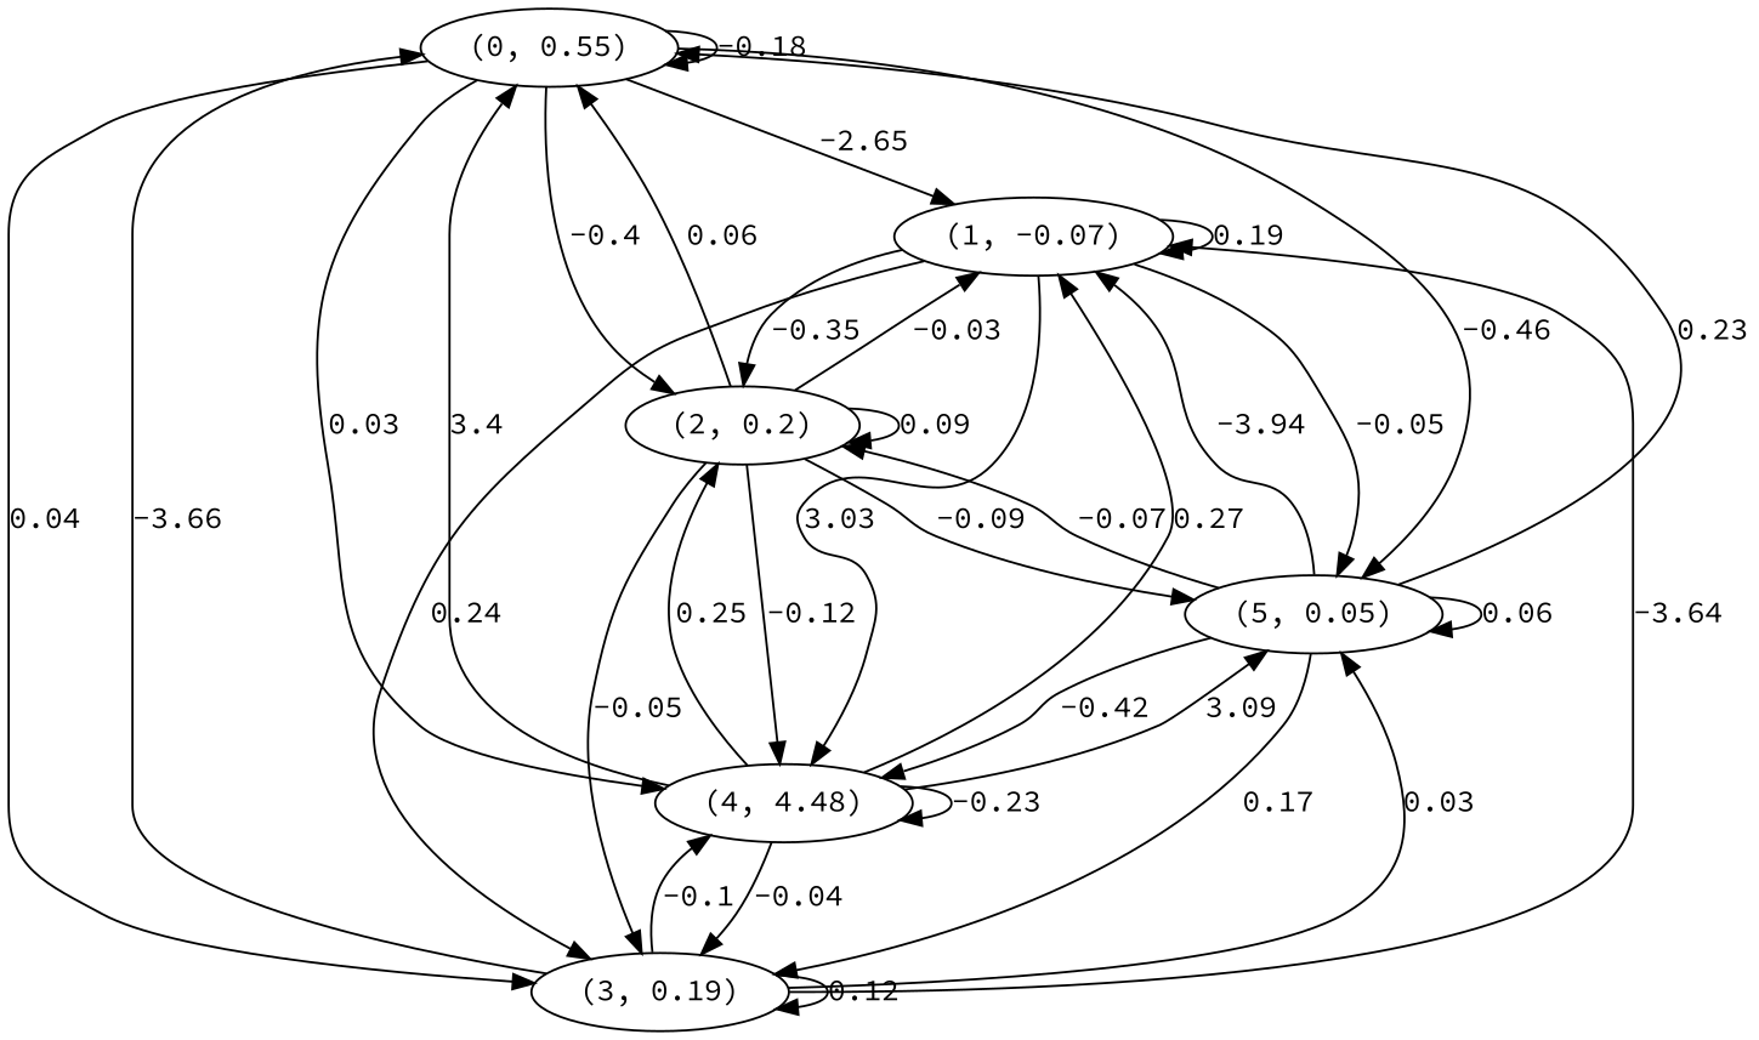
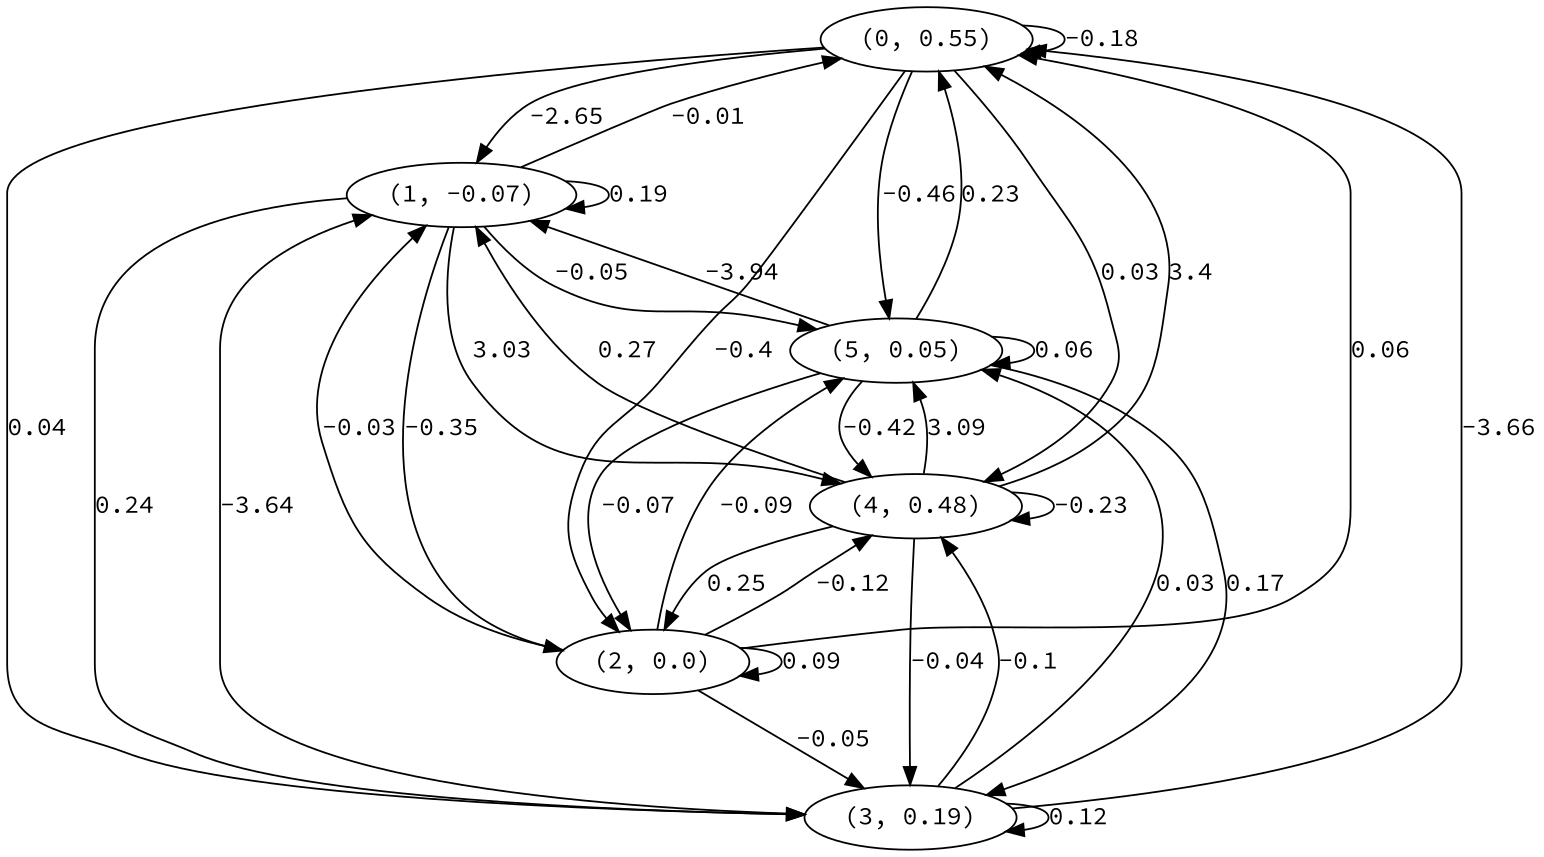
  digraph {
    fontname="Source Code Pro"
    node [fontname="Source Code Pro"]
    edge [fontname="Source Code Pro"]
    n1 [label="(0, 0.55)"]
    n2 [label="(1, -0.07)"]
-   n3 [label="(2, 0.2)"]
+   n3 [label="(2, 0.0)"]
    n4 [label="(3, 0.19)"]
-   n5 [label="(4, 4.48)"]
+   n5 [label="(4, 0.48)"]
    n6 [label="(5, 0.05)"]
    n1 -> n1 [label=-0.18]
    n1 -> n2 [label=-2.65]
    n1 -> n3 [label=-0.4]
    n1 -> n4 [label=0.04]
    n1 -> n5 [label=0.03]
    n1 -> n6 [label=-0.46]
+   n2 -> n1 [label=-0.01]
    n2 -> n2 [label=0.19]
    n2 -> n3 [label=-0.35]
    n2 -> n4 [label=0.24]
    n2 -> n5 [label=3.03]
    n2 -> n6 [label=-0.05]
    n3 -> n1 [label=0.06]
    n3 -> n2 [label=-0.03]
    n3 -> n3 [label=0.09]
    n3 -> n4 [label=-0.05]
    n3 -> n5 [label=-0.12]
    n3 -> n6 [label=-0.09]
    n4 -> n1 [label=-3.66]
    n4 -> n2 [label=-3.64]
    n4 -> n4 [label=0.12]
    n4 -> n5 [label=-0.1]
    n4 -> n6 [label=0.03]
    n5 -> n1 [label=3.4]
    n5 -> n2 [label=0.27]
    n5 -> n3 [label=0.25]
    n5 -> n4 [label=-0.04]
    n5 -> n5 [label=-0.23]
    n5 -> n6 [label=3.09]
    n6 -> n1 [label=0.23]
    n6 -> n2 [label=-3.94]
    n6 -> n3 [label=-0.07]
    n6 -> n4 [label=0.17]
    n6 -> n5 [label=-0.42]
    n6 -> n6 [label=0.06]
  }
